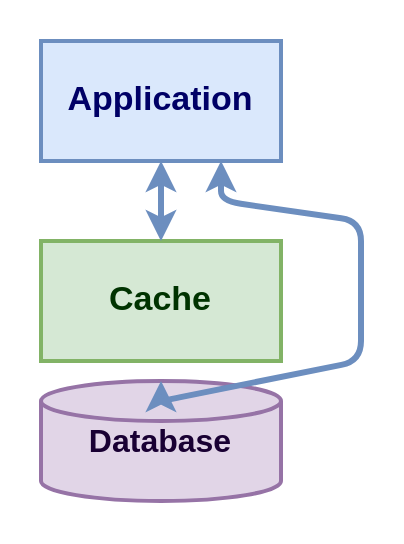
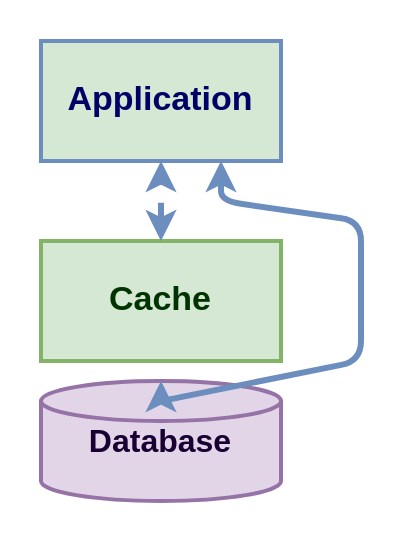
  <mxCell id="0" />
  <mxCell id="1" parent="0" />
- <mxCell id="2" value="&lt;font size=&quot;1&quot; color=&quot;#000066&quot;&gt;&lt;b style=&quot;font-size: 17px&quot;&gt;Application&lt;/b&gt;&lt;/font&gt;" style="rounded=0;whiteSpace=wrap;html=1;strokeWidth=2;fillColor=#dae8fc;strokeColor=#6c8ebf;" vertex="1" parent="1"><mxGeometry x="20" y="20" width="120" height="60" as="geometry" /></mxCell>
+ <mxCell id="2" value="&lt;font size=&quot;1&quot; color=&quot;#000066&quot;&gt;&lt;b style=&quot;font-size: 17px&quot;&gt;Application&lt;/b&gt;&lt;/font&gt;" style="rounded=0;whiteSpace=wrap;html=1;strokeWidth=2;fillColor=#d5e8d4;strokeColor=#6c8ebf;" vertex="1" parent="1"><mxGeometry x="20" y="20" width="120" height="60" as="geometry" /></mxCell>
  <mxCell id="3" value="&lt;font size=&quot;1&quot; color=&quot;#003300&quot;&gt;&lt;b style=&quot;font-size: 17px&quot;&gt;Cache&lt;/b&gt;&lt;/font&gt;" style="rounded=0;whiteSpace=wrap;html=1;strokeWidth=2;fillColor=#d5e8d4;strokeColor=#82b366;" vertex="1" parent="1"><mxGeometry x="20" y="120" width="120" height="60" as="geometry" /></mxCell>
  <mxCell id="4" value="&lt;font style=&quot;font-size: 16px&quot; color=&quot;#190033&quot;&gt;&lt;b&gt;Database&lt;/b&gt;&lt;/font&gt;" style="strokeWidth=2;html=1;shape=mxgraph.flowchart.database;whiteSpace=wrap;fillColor=#e1d5e7;strokeColor=#9673a6;" vertex="1" parent="1"><mxGeometry x="20" y="190" width="120" height="60" as="geometry" /></mxCell>
- <mxCell id="5" value="" style="endArrow=classic;startArrow=classic;html=1;strokeWidth=3;entryX=0.5;entryY=1;entryDx=0;entryDy=0;exitX=0.5;exitY=0;exitDx=0;exitDy=0;fillColor=#dae8fc;strokeColor=#6c8ebf;" edge="1" parent="1" source="3" target="2"><mxGeometry width="50" height="50" relative="1" as="geometry"><mxPoint x="20" y="350" as="sourcePoint" /><mxPoint x="70" y="300" as="targetPoint" /></mxGeometry></mxCell>
+ <mxCell id="5" value="" style="endArrow=classic;startArrow=classic;html=1;strokeWidth=3;entryX=0.5;entryY=1;entryDx=0;entryDy=0;exitX=0.5;exitY=0;exitDx=0;exitDy=0;fillColor=#dae8fc;strokeColor=#6c8ebf;dashed=1;" edge="1" parent="1" source="3" target="2"><mxGeometry width="50" height="50" relative="1" as="geometry"><mxPoint x="20" y="350" as="sourcePoint" /><mxPoint x="70" y="300" as="targetPoint" /></mxGeometry></mxCell>
  <mxCell id="6" value="" style="endArrow=classic;startArrow=classic;html=1;strokeWidth=3;entryX=0.75;entryY=1;entryDx=0;entryDy=0;exitX=0.5;exitY=0;exitDx=0;exitDy=0;exitPerimeter=0;fillColor=#dae8fc;strokeColor=#6c8ebf;" edge="1" parent="1" source="4" target="2"><mxGeometry width="50" height="50" relative="1" as="geometry"><mxPoint x="20" y="350" as="sourcePoint" /><mxPoint x="70" y="300" as="targetPoint" /><Array as="points"><mxPoint x="80" y="200" /><mxPoint x="180" y="180" /><mxPoint x="180" y="110" /><mxPoint x="110" y="100" /></Array></mxGeometry></mxCell>
